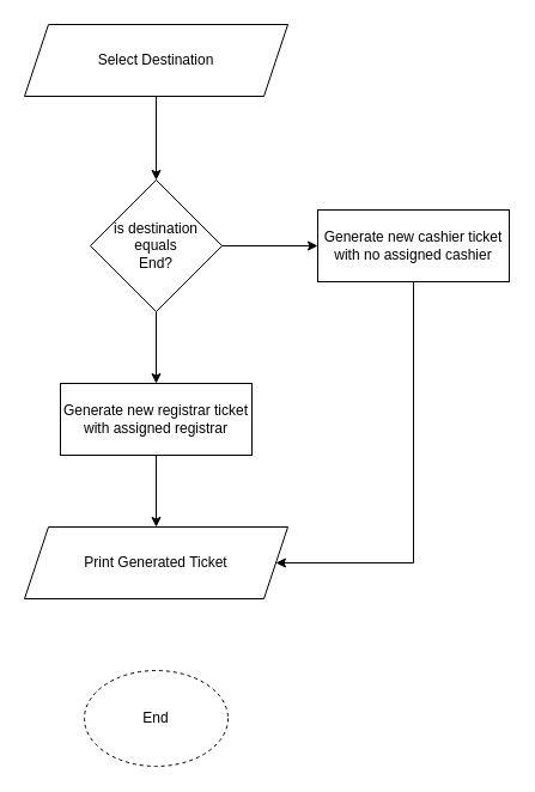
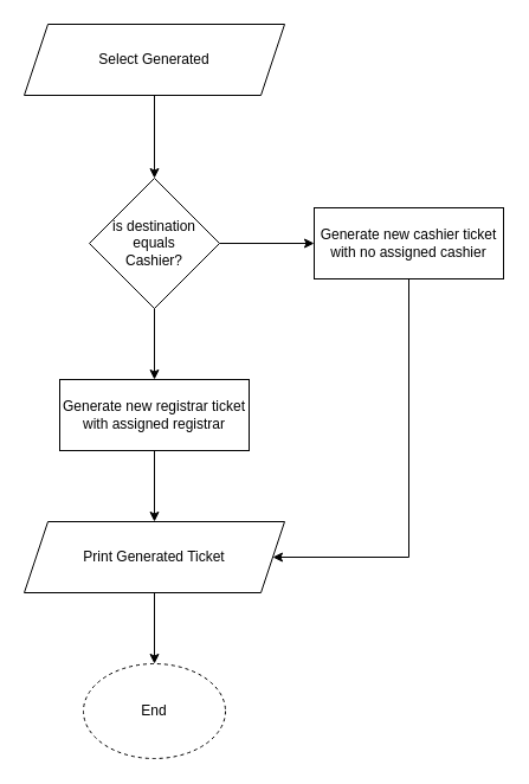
  <mxCell id="0" />
  <mxCell id="1" parent="0" />
  <mxCell id="2" value="End" style="ellipse;whiteSpace=wrap;html=1;dashed=1;" vertex="1" parent="1"><mxGeometry x="70" y="560" width="120" height="80" as="geometry" /></mxCell>
  <mxCell id="3" style="edgeStyle=orthogonalEdgeStyle;rounded=0;orthogonalLoop=1;jettySize=auto;html=1;entryX=0.5;entryY=0;entryDx=0;entryDy=0;" edge="1" parent="1" source="4" target="7"><mxGeometry relative="1" as="geometry"><mxPoint x="130" y="160" as="targetPoint" /></mxGeometry></mxCell>
- <mxCell id="4" value="Select Destination" style="shape=parallelogram;perimeter=parallelogramPerimeter;whiteSpace=wrap;html=1;fixedSize=1;" vertex="1" parent="1"><mxGeometry x="20" y="20" width="220" height="60" as="geometry" /></mxCell>
+ <mxCell id="4" value="Select Generated" style="shape=parallelogram;perimeter=parallelogramPerimeter;whiteSpace=wrap;html=1;fixedSize=1;" vertex="1" parent="1"><mxGeometry x="20" y="20" width="220" height="60" as="geometry" /></mxCell>
  <mxCell id="5" style="edgeStyle=orthogonalEdgeStyle;rounded=0;orthogonalLoop=1;jettySize=auto;html=1;entryX=0;entryY=0.5;entryDx=0;entryDy=0;" edge="1" parent="1" source="7" target="9"><mxGeometry relative="1" as="geometry" /></mxCell>
  <mxCell id="6" style="edgeStyle=orthogonalEdgeStyle;rounded=0;orthogonalLoop=1;jettySize=auto;html=1;entryX=0.5;entryY=0;entryDx=0;entryDy=0;" edge="1" parent="1" source="7" target="11"><mxGeometry relative="1" as="geometry" /></mxCell>
- <mxCell id="7" value="is destination equals&lt;div&gt;End?&lt;/div&gt;" style="rhombus;whiteSpace=wrap;html=1;" vertex="1" parent="1"><mxGeometry x="75" y="150" width="110" height="110" as="geometry" /></mxCell>
+ <mxCell id="7" value="is destination equals&lt;div&gt;Cashier?&lt;/div&gt;" style="rhombus;whiteSpace=wrap;html=1;" vertex="1" parent="1"><mxGeometry x="75" y="150" width="110" height="110" as="geometry" /></mxCell>
  <mxCell id="8" style="edgeStyle=orthogonalEdgeStyle;rounded=0;orthogonalLoop=1;jettySize=auto;html=1;entryX=1;entryY=0.5;entryDx=0;entryDy=0;" edge="1" parent="1" source="9" target="13"><mxGeometry relative="1" as="geometry"><Array as="points"><mxPoint x="345" y="470" /></Array></mxGeometry></mxCell>
  <mxCell id="9" value="Generate new cashier ticket with no assigned cashier" style="rounded=0;whiteSpace=wrap;html=1;" vertex="1" parent="1"><mxGeometry x="265" y="175" width="160" height="60" as="geometry" /></mxCell>
  <mxCell id="10" style="edgeStyle=orthogonalEdgeStyle;rounded=0;orthogonalLoop=1;jettySize=auto;html=1;entryX=0.5;entryY=0;entryDx=0;entryDy=0;" edge="1" parent="1" source="11" target="13"><mxGeometry relative="1" as="geometry" /></mxCell>
  <mxCell id="11" value="Generate new registrar ticket with assigned registrar" style="rounded=0;whiteSpace=wrap;html=1;" vertex="1" parent="1"><mxGeometry x="50" y="320" width="160" height="60" as="geometry" /></mxCell>
+ <mxCell id="12" style="edgeStyle=orthogonalEdgeStyle;rounded=0;orthogonalLoop=1;jettySize=auto;html=1;entryX=0.5;entryY=0;entryDx=0;entryDy=0;" edge="1" parent="1" source="13" target="2"><mxGeometry relative="1" as="geometry" /></mxCell>
  <mxCell id="13" value="Print Generated Ticket" style="shape=parallelogram;perimeter=parallelogramPerimeter;whiteSpace=wrap;html=1;fixedSize=1;" vertex="1" parent="1"><mxGeometry x="20" y="440" width="220" height="60" as="geometry" /></mxCell>
